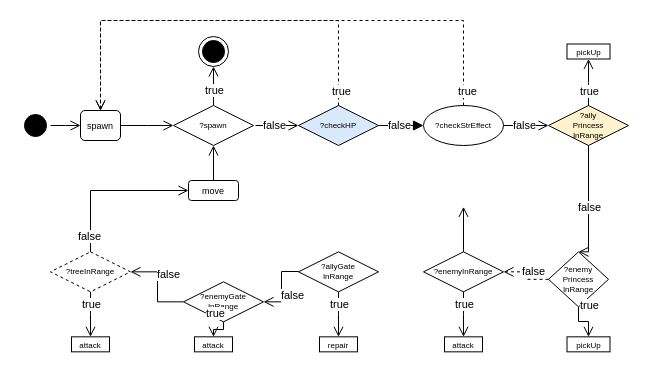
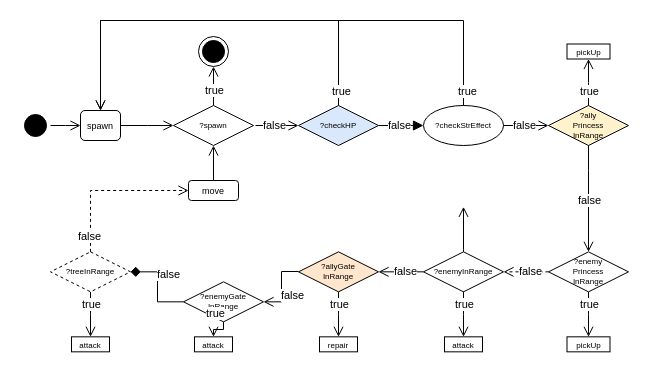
  <mxCell id="0" />
  <mxCell id="1" parent="0" />
  <mxCell id="2" value="" style="edgeStyle=elbowEdgeStyle;elbow=vertical;align=left;verticalAlign=bottom;endArrow=open;endSize=8;exitX=0.5;exitY=0;endFill=1;rounded=0;exitDx=0;exitDy=0;entryX=0.5;entryY=1;entryDx=0;entryDy=0;" parent="1" source="7" target="6" edge="1"><mxGeometry x="-1" relative="1" as="geometry"><mxPoint x="215" y="50" as="targetPoint" /><Array as="points" /><mxPoint x="360" y="180" as="sourcePoint" /></mxGeometry></mxCell>
  <mxCell id="3" value="true" style="edgeLabel;html=1;align=center;verticalAlign=middle;resizable=0;points=[];" parent="2" vertex="1" connectable="0"><mxGeometry x="0.267" relative="1" as="geometry"><mxPoint y="9" as="offset" /></mxGeometry></mxCell>
  <mxCell id="4" style="edgeStyle=orthogonalEdgeStyle;rounded=0;orthogonalLoop=1;jettySize=auto;html=1;exitX=1;exitY=0.5;exitDx=0;exitDy=0;strokeColor=none;" parent="1" source="5" target="8" edge="1"><mxGeometry relative="1" as="geometry" /></mxCell>
  <mxCell id="5" value="" style="ellipse;shape=startState;fillColor=#000000;strokeColor=#000000;" parent="1" vertex="1"><mxGeometry x="20" y="110" width="30" height="30" as="geometry" /></mxCell>
  <mxCell id="6" value="" style="ellipse;shape=endState;fillColor=#000000;strokeColor=#000000;" parent="1" vertex="1"><mxGeometry x="198" y="36" width="30" height="30" as="geometry" /></mxCell>
  <mxCell id="7" value="?spawn" style="rhombus;fontSize=8;" parent="1" vertex="1"><mxGeometry x="173" y="105" width="80" height="40" as="geometry" /></mxCell>
  <mxCell id="8" value="spawn" style="fontSize=9;verticalAlign=middle;horizontal=1;rounded=1;" parent="1" vertex="1"><mxGeometry x="80" y="110" width="40" height="30" as="geometry" /></mxCell>
  <mxCell id="9" value="" style="edgeStyle=elbowEdgeStyle;elbow=horizontal;align=left;verticalAlign=bottom;endArrow=open;endSize=8;exitX=1;exitY=0.5;endFill=1;rounded=0;exitDx=0;exitDy=0;entryX=0;entryY=0.5;entryDx=0;entryDy=0;" parent="1" source="5" target="8" edge="1"><mxGeometry x="-1" relative="1" as="geometry"><mxPoint x="-20" y="-50" as="targetPoint" /><Array as="points" /><mxPoint x="75" y="50" as="sourcePoint" /></mxGeometry></mxCell>
  <mxCell id="10" value="" style="edgeStyle=elbowEdgeStyle;elbow=horizontal;align=left;verticalAlign=bottom;endArrow=open;endSize=8;exitX=1;exitY=0.5;endFill=1;rounded=0;exitDx=0;exitDy=0;entryX=0;entryY=0.5;entryDx=0;entryDy=0;" parent="1" source="8" target="7" edge="1"><mxGeometry x="-1" relative="1" as="geometry"><mxPoint x="180" y="124.62" as="targetPoint" /><Array as="points" /><mxPoint x="140" y="124.62" as="sourcePoint" /></mxGeometry></mxCell>
  <mxCell id="11" value="" style="edgeStyle=elbowEdgeStyle;elbow=horizontal;align=left;verticalAlign=bottom;endArrow=open;endSize=8;exitX=0.5;exitY=0;endFill=1;rounded=0;exitDx=0;exitDy=0;entryX=0;entryY=0.5;entryDx=0;entryDy=0;" parent="1" target="13" edge="1"><mxGeometry x="-1" relative="1" as="geometry"><mxPoint x="255" y="70" as="targetPoint" /><Array as="points" /><mxPoint x="255" y="125" as="sourcePoint" /></mxGeometry></mxCell>
  <mxCell id="12" value="false" style="edgeLabel;html=1;align=center;verticalAlign=middle;resizable=0;points=[];" parent="11" vertex="1" connectable="0"><mxGeometry x="0.267" relative="1" as="geometry"><mxPoint x="-9" y="-1" as="offset" /></mxGeometry></mxCell>
  <mxCell id="13" value="?checkHP" style="rhombus;fontSize=8;fillColor=#dae8fc;" parent="1" vertex="1"><mxGeometry x="298" y="105" width="80" height="40" as="geometry" /></mxCell>
- <mxCell id="14" value="" style="edgeStyle=elbowEdgeStyle;elbow=vertical;align=left;verticalAlign=bottom;endArrow=open;endSize=8;exitX=0.5;exitY=0;endFill=1;rounded=0;exitDx=0;exitDy=0;entryX=0.5;entryY=0;entryDx=0;entryDy=0;dashed=1;" parent="1" source="13" target="8" edge="1"><mxGeometry x="-1" relative="1" as="geometry"><mxPoint x="338" y="66" as="targetPoint" /><Array as="points"><mxPoint x="220" y="20" /></Array><mxPoint x="338" y="105" as="sourcePoint" /></mxGeometry></mxCell>
+ <mxCell id="14" value="" style="edgeStyle=elbowEdgeStyle;elbow=vertical;align=left;verticalAlign=bottom;endArrow=open;endSize=8;exitX=0.5;exitY=0;endFill=1;rounded=0;exitDx=0;exitDy=0;entryX=0.5;entryY=0;entryDx=0;entryDy=0;" parent="1" source="13" target="8" edge="1"><mxGeometry x="-1" relative="1" as="geometry"><mxPoint x="338" y="66" as="targetPoint" /><Array as="points"><mxPoint x="220" y="20" /></Array><mxPoint x="338" y="105" as="sourcePoint" /></mxGeometry></mxCell>
  <mxCell id="15" value="true" style="edgeLabel;html=1;align=center;verticalAlign=middle;resizable=0;points=[];" parent="14" vertex="1" connectable="0"><mxGeometry x="0.267" relative="1" as="geometry"><mxPoint x="179" y="70" as="offset" /></mxGeometry></mxCell>
  <mxCell id="16" value="" style="edgeStyle=elbowEdgeStyle;elbow=horizontal;align=left;verticalAlign=bottom;endArrow=block;endSize=8;exitX=1;exitY=0.5;endFill=1;rounded=0;exitDx=0;exitDy=0;entryX=0;entryY=0.5;entryDx=0;entryDy=0;" parent="1" source="13" target="18" edge="1"><mxGeometry x="-1" relative="1" as="geometry"><mxPoint x="380" y="70" as="targetPoint" /><Array as="points" /><mxPoint x="380" y="125" as="sourcePoint" /></mxGeometry></mxCell>
  <mxCell id="17" value="false" style="edgeLabel;html=1;align=center;verticalAlign=middle;resizable=0;points=[];" parent="16" vertex="1" connectable="0"><mxGeometry x="0.267" relative="1" as="geometry"><mxPoint x="-9" y="-1" as="offset" /></mxGeometry></mxCell>
  <mxCell id="18" value="?checkStrEffect" style="ellipse;fontSize=8;" parent="1" vertex="1"><mxGeometry x="423" y="105" width="80" height="40" as="geometry" /></mxCell>
- <mxCell id="19" value="" style="edgeStyle=elbowEdgeStyle;elbow=vertical;align=left;verticalAlign=bottom;endArrow=open;endSize=8;exitX=0.5;exitY=0;endFill=1;rounded=0;exitDx=0;exitDy=0;entryX=0.5;entryY=0;entryDx=0;entryDy=0;dashed=1;" parent="1" source="18" target="8" edge="1"><mxGeometry x="-1" relative="1" as="geometry"><mxPoint x="210" y="100" as="targetPoint" /><Array as="points"><mxPoint x="345" y="20" /></Array><mxPoint x="463" y="105" as="sourcePoint" /></mxGeometry></mxCell>
+ <mxCell id="19" value="" style="edgeStyle=elbowEdgeStyle;elbow=vertical;align=left;verticalAlign=bottom;endArrow=open;endSize=8;exitX=0.5;exitY=0;endFill=1;rounded=0;exitDx=0;exitDy=0;entryX=0.5;entryY=0;entryDx=0;entryDy=0;" parent="1" source="18" target="8" edge="1"><mxGeometry x="-1" relative="1" as="geometry"><mxPoint x="210" y="100" as="targetPoint" /><Array as="points"><mxPoint x="345" y="20" /></Array><mxPoint x="463" y="105" as="sourcePoint" /></mxGeometry></mxCell>
  <mxCell id="20" value="true" style="edgeLabel;html=1;align=center;verticalAlign=middle;resizable=0;points=[];" parent="19" vertex="1" connectable="0"><mxGeometry x="0.267" relative="1" as="geometry"><mxPoint x="259" y="70" as="offset" /></mxGeometry></mxCell>
  <mxCell id="21" value="" style="edgeStyle=elbowEdgeStyle;elbow=horizontal;align=left;verticalAlign=bottom;endArrow=open;endSize=8;exitX=1;exitY=0.5;endFill=1;rounded=0;exitDx=0;exitDy=0;entryX=0;entryY=0.5;entryDx=0;entryDy=0;" parent="1" source="18" target="23" edge="1"><mxGeometry x="-1" relative="1" as="geometry"><mxPoint x="505" y="70" as="targetPoint" /><Array as="points" /><mxPoint x="503" y="125" as="sourcePoint" /></mxGeometry></mxCell>
  <mxCell id="22" value="false" style="edgeLabel;html=1;align=center;verticalAlign=middle;resizable=0;points=[];" parent="21" vertex="1" connectable="0"><mxGeometry x="0.267" relative="1" as="geometry"><mxPoint x="-9" y="-1" as="offset" /></mxGeometry></mxCell>
  <mxCell id="23" value="?ally&#10;Princess&#10;InRange" style="rhombus;fontSize=8;fillColor=#fff2cc;" parent="1" vertex="1"><mxGeometry x="548" y="105" width="80" height="40" as="geometry" /></mxCell>
  <mxCell id="24" value="" style="edgeStyle=elbowEdgeStyle;elbow=vertical;align=left;verticalAlign=bottom;endArrow=open;endSize=8;exitX=0.5;exitY=0;endFill=1;rounded=0;exitDx=0;exitDy=0;entryX=0.5;entryY=1;entryDx=0;entryDy=0;" parent="1" source="23" target="35" edge="1"><mxGeometry x="-1" relative="1" as="geometry"><mxPoint x="588" y="60" as="targetPoint" /><Array as="points" /><mxPoint x="588" y="105" as="sourcePoint" /></mxGeometry></mxCell>
  <mxCell id="25" value="true" style="edgeLabel;html=1;align=center;verticalAlign=middle;resizable=0;points=[];" parent="24" vertex="1" connectable="0"><mxGeometry x="0.267" relative="1" as="geometry"><mxPoint y="14" as="offset" /></mxGeometry></mxCell>
  <mxCell id="26" value="" style="edgeStyle=elbowEdgeStyle;elbow=horizontal;align=left;verticalAlign=bottom;endArrow=open;endSize=8;exitX=0.5;exitY=1;endFill=1;rounded=0;exitDx=0;exitDy=0;entryX=0.5;entryY=0;entryDx=0;entryDy=0;" parent="1" source="23" target="28" edge="1"><mxGeometry x="-1" relative="1" as="geometry"><mxPoint x="630" y="70" as="targetPoint" /><Array as="points"><mxPoint x="588" y="170" /></Array><mxPoint x="628" y="125" as="sourcePoint" /></mxGeometry></mxCell>
  <mxCell id="27" value="false" style="edgeLabel;html=1;align=center;verticalAlign=middle;resizable=0;points=[];" parent="26" vertex="1" connectable="0"><mxGeometry x="0.267" relative="1" as="geometry"><mxPoint y="-13" as="offset" /></mxGeometry></mxCell>
- <mxCell id="28" value="?enemy&#10;Princess&#10;InRange" style="rhombus;fontSize=8;" parent="1" vertex="1"><mxGeometry x="548" y="251.33" width="60" height="55" as="geometry" /></mxCell>
+ <mxCell id="28" value="?enemy&#10;Princess&#10;InRange" style="rhombus;fontSize=8;" parent="1" vertex="1"><mxGeometry x="548" y="251.33" width="80" height="40" as="geometry" /></mxCell>
  <mxCell id="29" value="" style="edgeStyle=elbowEdgeStyle;elbow=vertical;align=left;verticalAlign=bottom;endArrow=open;endSize=8;exitX=0.5;exitY=1;endFill=1;rounded=0;exitDx=0;exitDy=0;entryX=0.5;entryY=0;entryDx=0;entryDy=0;" parent="1" source="28" target="31" edge="1"><mxGeometry x="-1" relative="1" as="geometry"><mxPoint x="588" y="206.33" as="targetPoint" /><Array as="points" /><mxPoint x="588" y="251.33" as="sourcePoint" /></mxGeometry></mxCell>
  <mxCell id="30" value="true" style="edgeLabel;html=1;align=center;verticalAlign=middle;resizable=0;points=[];" parent="29" vertex="1" connectable="0"><mxGeometry x="0.267" relative="1" as="geometry"><mxPoint y="-17" as="offset" /></mxGeometry></mxCell>
  <mxCell id="31" value="&lt;font style=&quot;font-size: 8px;&quot;&gt;pickUp&lt;/font&gt;" style="rounded=0;whiteSpace=wrap;html=1;" parent="1" vertex="1"><mxGeometry x="566.5" y="336.33" width="43" height="15" as="geometry" /></mxCell>
  <mxCell id="32" value="" style="edgeStyle=elbowEdgeStyle;elbow=horizontal;align=left;verticalAlign=bottom;endArrow=open;endSize=8;endFill=1;rounded=0;exitX=0;exitY=0.5;exitDx=0;exitDy=0;entryX=1;entryY=0.5;entryDx=0;entryDy=0;dashed=1;" parent="1" source="28" target="36" edge="1"><mxGeometry x="-1" relative="1" as="geometry"><mxPoint x="503" y="271.33" as="targetPoint" /><Array as="points" /><mxPoint x="550" y="301.33" as="sourcePoint" /></mxGeometry></mxCell>
  <mxCell id="33" value="false" style="edgeLabel;html=1;align=center;verticalAlign=middle;resizable=0;points=[];" parent="32" vertex="1" connectable="0"><mxGeometry x="0.267" relative="1" as="geometry"><mxPoint x="10" y="-1" as="offset" /></mxGeometry></mxCell>
  <mxCell id="34" value="" style="edgeStyle=elbowEdgeStyle;elbow=vertical;align=left;verticalAlign=bottom;endArrow=open;endSize=8;exitX=0.5;exitY=1;endFill=1;rounded=0;exitDx=0;exitDy=0;entryX=0.5;entryY=0;entryDx=0;entryDy=0;" parent="1" edge="1"><mxGeometry x="-1" relative="1" as="geometry"><mxPoint x="463" y="206.33" as="targetPoint" /><Array as="points" /><mxPoint x="463" y="291.33" as="sourcePoint" /></mxGeometry></mxCell>
  <mxCell id="35" value="&lt;font style=&quot;font-size: 8px;&quot;&gt;pickUp&lt;/font&gt;" style="rounded=0;whiteSpace=wrap;html=1;" parent="1" vertex="1"><mxGeometry x="566.5" y="43.5" width="43" height="15" as="geometry" /></mxCell>
  <mxCell id="36" value="?enemyInRange" style="rhombus;fontSize=8;" parent="1" vertex="1"><mxGeometry x="423" y="251.33" width="80" height="40" as="geometry" /></mxCell>
  <mxCell id="37" value="" style="edgeStyle=elbowEdgeStyle;elbow=vertical;align=left;verticalAlign=bottom;endArrow=open;endSize=8;exitX=0.5;exitY=1;endFill=1;rounded=0;exitDx=0;exitDy=0;entryX=0.5;entryY=0;entryDx=0;entryDy=0;" parent="1" source="36" target="39" edge="1"><mxGeometry x="-1" relative="1" as="geometry"><mxPoint x="463" y="206.33" as="targetPoint" /><Array as="points" /><mxPoint x="463" y="291.33" as="sourcePoint" /></mxGeometry></mxCell>
  <mxCell id="38" value="true" style="edgeLabel;html=1;align=center;verticalAlign=middle;resizable=0;points=[];" parent="37" vertex="1" connectable="0"><mxGeometry x="0.267" relative="1" as="geometry"><mxPoint y="-17" as="offset" /></mxGeometry></mxCell>
  <mxCell id="39" value="&lt;font style=&quot;font-size: 8px;&quot;&gt;attack&lt;/font&gt;" style="rounded=0;whiteSpace=wrap;html=1;" parent="1" vertex="1"><mxGeometry x="444" y="336.33" width="38" height="15" as="geometry" /></mxCell>
- <mxCell id="42" value="?allyGate&#10;InRange" style="rhombus;fontSize=8;" parent="1" vertex="1"><mxGeometry x="298" y="251.33" width="80" height="40" as="geometry" /></mxCell>
+ <mxCell id="40" value="" style="edgeStyle=elbowEdgeStyle;elbow=horizontal;align=left;verticalAlign=bottom;endArrow=open;endSize=8;endFill=1;rounded=0;entryX=1;entryY=0.5;entryDx=0;entryDy=0;exitX=0;exitY=0.5;exitDx=0;exitDy=0;" parent="1" source="36" target="42" edge="1"><mxGeometry x="-1" relative="1" as="geometry"><mxPoint x="375" y="271.33" as="targetPoint" /><Array as="points" /><mxPoint x="423" y="271.33" as="sourcePoint" /></mxGeometry></mxCell>
+ <mxCell id="41" value="false" style="edgeLabel;html=1;align=center;verticalAlign=middle;resizable=0;points=[];" parent="40" vertex="1" connectable="0"><mxGeometry x="0.267" relative="1" as="geometry"><mxPoint x="10" y="-1" as="offset" /></mxGeometry></mxCell>
+ <mxCell id="42" value="?allyGate&#10;InRange" style="rhombus;fontSize=8;fillColor=#ffe6cc;" parent="1" vertex="1"><mxGeometry x="298" y="251.33" width="80" height="40" as="geometry" /></mxCell>
  <mxCell id="43" value="" style="edgeStyle=elbowEdgeStyle;elbow=vertical;align=left;verticalAlign=bottom;endArrow=open;endSize=8;exitX=0.5;exitY=1;endFill=1;rounded=0;exitDx=0;exitDy=0;entryX=0.5;entryY=0;entryDx=0;entryDy=0;" parent="1" source="42" target="45" edge="1"><mxGeometry x="-1" relative="1" as="geometry"><mxPoint x="338" y="206.33" as="targetPoint" /><Array as="points" /><mxPoint x="338" y="291.33" as="sourcePoint" /></mxGeometry></mxCell>
  <mxCell id="44" value="true" style="edgeLabel;html=1;align=center;verticalAlign=middle;resizable=0;points=[];" parent="43" vertex="1" connectable="0"><mxGeometry x="0.267" relative="1" as="geometry"><mxPoint y="-17" as="offset" /></mxGeometry></mxCell>
  <mxCell id="45" value="&lt;font style=&quot;font-size: 8px;&quot;&gt;repair&lt;/font&gt;" style="rounded=0;whiteSpace=wrap;html=1;" parent="1" vertex="1"><mxGeometry x="319" y="336.33" width="38" height="15" as="geometry" /></mxCell>
  <mxCell id="46" value="move" style="fontSize=9;verticalAlign=middle;horizontal=1;rounded=1;" parent="1" vertex="1"><mxGeometry x="188" y="180" width="50" height="20" as="geometry" /></mxCell>
  <mxCell id="47" value="" style="edgeStyle=elbowEdgeStyle;elbow=horizontal;align=left;verticalAlign=bottom;endArrow=open;endSize=8;exitX=0.5;exitY=0;endFill=1;rounded=0;exitDx=0;exitDy=0;entryX=0.5;entryY=1;entryDx=0;entryDy=0;" parent="1" source="46" target="7" edge="1"><mxGeometry x="-1" relative="1" as="geometry"><mxPoint x="216" y="170" as="targetPoint" /><Array as="points" /><mxPoint x="173" y="170" as="sourcePoint" /></mxGeometry></mxCell>
  <mxCell id="48" value="" style="edgeStyle=elbowEdgeStyle;elbow=horizontal;align=left;verticalAlign=bottom;endArrow=open;endSize=8;endFill=1;rounded=0;entryX=1;entryY=0.5;entryDx=0;entryDy=0;exitX=0;exitY=0.5;exitDx=0;exitDy=0;" parent="1" target="50" edge="1"><mxGeometry x="-1" relative="1" as="geometry"><mxPoint x="250" y="271.33" as="targetPoint" /><Array as="points" /><mxPoint x="298" y="271" as="sourcePoint" /></mxGeometry></mxCell>
  <mxCell id="49" value="false" style="edgeLabel;html=1;align=center;verticalAlign=middle;resizable=0;points=[];" parent="48" vertex="1" connectable="0"><mxGeometry x="0.267" relative="1" as="geometry"><mxPoint x="10" y="-1" as="offset" /></mxGeometry></mxCell>
  <mxCell id="50" value="?enemyGate&#10;InRange" style="rhombus;fontSize=8;" parent="1" vertex="1"><mxGeometry x="183" y="281.33" width="80" height="40" as="geometry" /></mxCell>
  <mxCell id="51" value="" style="edgeStyle=elbowEdgeStyle;elbow=vertical;align=left;verticalAlign=bottom;endArrow=open;endSize=8;exitX=0.5;exitY=1;endFill=1;rounded=0;exitDx=0;exitDy=0;entryX=0.5;entryY=0;entryDx=0;entryDy=0;" parent="1" source="50" target="53" edge="1"><mxGeometry x="-1" relative="1" as="geometry"><mxPoint x="213" y="206.33" as="targetPoint" /><Array as="points" /><mxPoint x="213" y="291.33" as="sourcePoint" /></mxGeometry></mxCell>
  <mxCell id="52" value="true" style="edgeLabel;html=1;align=center;verticalAlign=middle;resizable=0;points=[];" parent="51" vertex="1" connectable="0"><mxGeometry x="0.267" relative="1" as="geometry"><mxPoint y="-17" as="offset" /></mxGeometry></mxCell>
  <mxCell id="53" value="&lt;font style=&quot;font-size: 8px;&quot;&gt;attack&lt;/font&gt;" style="rounded=0;whiteSpace=wrap;html=1;" parent="1" vertex="1"><mxGeometry x="194" y="336.33" width="38" height="15" as="geometry" /></mxCell>
- <mxCell id="54" value="" style="edgeStyle=elbowEdgeStyle;elbow=horizontal;align=left;verticalAlign=bottom;endArrow=open;endSize=8;endFill=1;rounded=0;entryX=1;entryY=0.5;entryDx=0;entryDy=0;exitX=0;exitY=0.5;exitDx=0;exitDy=0;" parent="1" source="50" target="56" edge="1"><mxGeometry x="-1" relative="1" as="geometry"><mxPoint x="127" y="271.33" as="targetPoint" /><Array as="points" /><mxPoint x="175" y="271" as="sourcePoint" /></mxGeometry></mxCell>
+ <mxCell id="54" value="" style="edgeStyle=elbowEdgeStyle;elbow=horizontal;align=left;verticalAlign=bottom;endArrow=diamond;endSize=8;endFill=1;rounded=0;entryX=1;entryY=0.5;entryDx=0;entryDy=0;exitX=0;exitY=0.5;exitDx=0;exitDy=0;" parent="1" source="50" target="56" edge="1"><mxGeometry x="-1" relative="1" as="geometry"><mxPoint x="127" y="271.33" as="targetPoint" /><Array as="points" /><mxPoint x="175" y="271" as="sourcePoint" /></mxGeometry></mxCell>
  <mxCell id="55" value="false" style="edgeLabel;html=1;align=center;verticalAlign=middle;resizable=0;points=[];" parent="54" vertex="1" connectable="0"><mxGeometry x="0.267" relative="1" as="geometry"><mxPoint x="10" y="-1" as="offset" /></mxGeometry></mxCell>
  <mxCell id="56" value="?treeInRange" style="rhombus;fontSize=8;dashed=1;" parent="1" vertex="1"><mxGeometry x="50" y="251.33" width="80" height="40" as="geometry" /></mxCell>
  <mxCell id="57" value="" style="edgeStyle=elbowEdgeStyle;elbow=vertical;align=left;verticalAlign=bottom;endArrow=open;endSize=8;exitX=0.5;exitY=1;endFill=1;rounded=0;exitDx=0;exitDy=0;entryX=0.5;entryY=0;entryDx=0;entryDy=0;" parent="1" source="56" target="59" edge="1"><mxGeometry x="-1" relative="1" as="geometry"><mxPoint x="90" y="206.33" as="targetPoint" /><Array as="points" /><mxPoint x="90" y="291.33" as="sourcePoint" /></mxGeometry></mxCell>
  <mxCell id="58" value="true" style="edgeLabel;html=1;align=center;verticalAlign=middle;resizable=0;points=[];" parent="57" vertex="1" connectable="0"><mxGeometry x="0.267" relative="1" as="geometry"><mxPoint y="-17" as="offset" /></mxGeometry></mxCell>
  <mxCell id="59" value="&lt;font style=&quot;font-size: 8px;&quot;&gt;attack&lt;/font&gt;" style="rounded=0;whiteSpace=wrap;html=1;" parent="1" vertex="1"><mxGeometry x="71" y="336.33" width="38" height="15" as="geometry" /></mxCell>
- <mxCell id="60" value="" style="edgeStyle=elbowEdgeStyle;elbow=horizontal;align=left;verticalAlign=bottom;endArrow=open;endSize=8;endFill=1;rounded=0;entryX=0;entryY=0.5;entryDx=0;entryDy=0;exitX=0.5;exitY=0;exitDx=0;exitDy=0;" parent="1" source="56" target="46" edge="1"><mxGeometry x="-1" relative="1" as="geometry"><mxPoint x="15" y="281" as="targetPoint" /><Array as="points"><mxPoint x="90" y="220" /></Array><mxPoint x="58" y="281" as="sourcePoint" /></mxGeometry></mxCell>
+ <mxCell id="60" value="" style="edgeStyle=elbowEdgeStyle;elbow=horizontal;align=left;verticalAlign=bottom;endArrow=open;endSize=8;endFill=1;rounded=0;entryX=0;entryY=0.5;entryDx=0;entryDy=0;exitX=0.5;exitY=0;exitDx=0;exitDy=0;dashed=1;" parent="1" source="56" target="46" edge="1"><mxGeometry x="-1" relative="1" as="geometry"><mxPoint x="15" y="281" as="targetPoint" /><Array as="points"><mxPoint x="90" y="220" /></Array><mxPoint x="58" y="281" as="sourcePoint" /></mxGeometry></mxCell>
  <mxCell id="61" value="false" style="edgeLabel;html=1;align=center;verticalAlign=middle;resizable=0;points=[];" parent="60" vertex="1" connectable="0"><mxGeometry x="0.267" relative="1" as="geometry"><mxPoint x="-41" y="45" as="offset" /></mxGeometry></mxCell>
